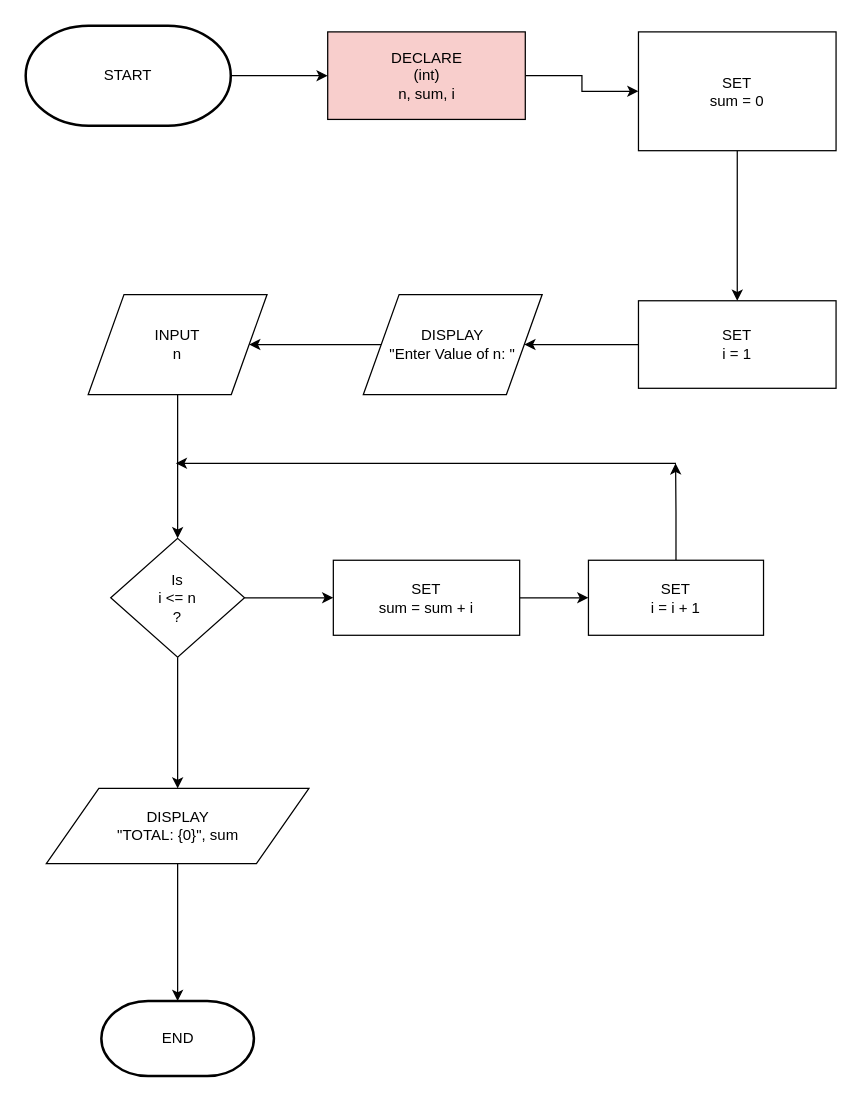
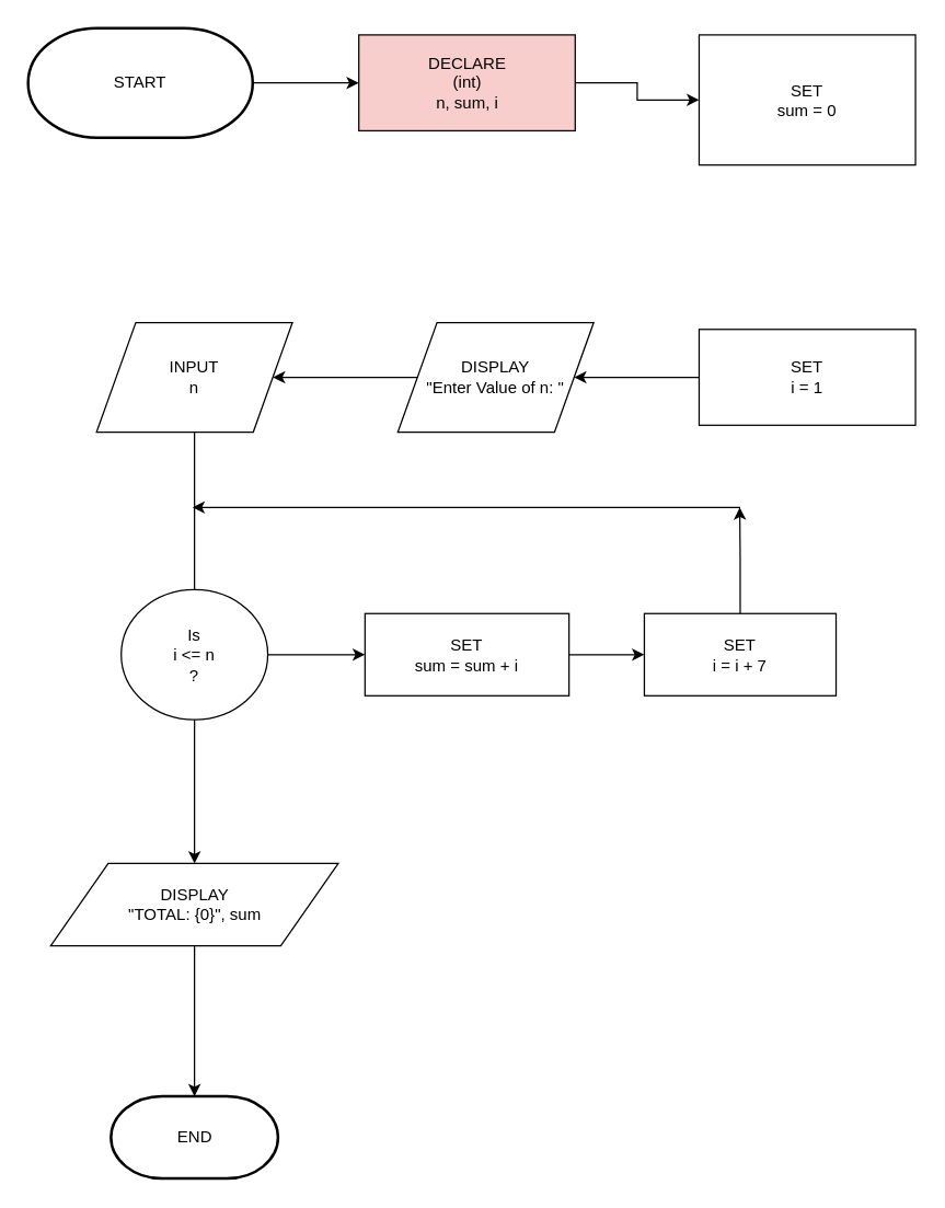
  <mxCell id="0" />
  <mxCell id="1" parent="0" />
  <mxCell id="2" style="edgeStyle=orthogonalEdgeStyle;rounded=0;orthogonalLoop=1;jettySize=auto;html=1;exitX=1;exitY=0.5;exitDx=0;exitDy=0;exitPerimeter=0;entryX=0;entryY=0.5;entryDx=0;entryDy=0;" parent="1" source="3" target="5" edge="1"><mxGeometry relative="1" as="geometry" /></mxCell>
  <mxCell id="3" value="START" style="strokeWidth=2;html=1;shape=mxgraph.flowchart.terminator;whiteSpace=wrap;" parent="1" vertex="1"><mxGeometry x="20" y="20" width="164" height="80" as="geometry" /></mxCell>
  <mxCell id="4" style="edgeStyle=orthogonalEdgeStyle;rounded=0;orthogonalLoop=1;jettySize=auto;html=1;exitX=1;exitY=0.5;exitDx=0;exitDy=0;entryX=0;entryY=0.5;entryDx=0;entryDy=0;" parent="1" source="5" target="7" edge="1"><mxGeometry relative="1" as="geometry" /></mxCell>
  <mxCell id="5" value="DECLARE&lt;br&gt;(int)&lt;br&gt;n, sum, i" style="rounded=0;whiteSpace=wrap;html=1;fillColor=#f8cecc;" parent="1" vertex="1"><mxGeometry x="261.5" y="25" width="158" height="70" as="geometry" /></mxCell>
- <mxCell id="6" style="edgeStyle=orthogonalEdgeStyle;rounded=0;orthogonalLoop=1;jettySize=auto;html=1;exitX=0.5;exitY=1;exitDx=0;exitDy=0;" parent="1" source="7" target="9" edge="1"><mxGeometry relative="1" as="geometry" /></mxCell>
  <mxCell id="7" value="SET&lt;br&gt;sum = 0" style="rounded=0;whiteSpace=wrap;html=1;" parent="1" vertex="1"><mxGeometry x="510" y="25" width="158" height="95" as="geometry" /></mxCell>
  <mxCell id="8" style="edgeStyle=orthogonalEdgeStyle;rounded=0;orthogonalLoop=1;jettySize=auto;html=1;exitX=0;exitY=0.5;exitDx=0;exitDy=0;entryX=1;entryY=0.5;entryDx=0;entryDy=0;" parent="1" source="9" target="11" edge="1"><mxGeometry relative="1" as="geometry" /></mxCell>
  <mxCell id="9" value="SET&lt;br&gt;i = 1" style="rounded=0;whiteSpace=wrap;html=1;" parent="1" vertex="1"><mxGeometry x="510" y="240" width="158" height="70" as="geometry" /></mxCell>
  <mxCell id="10" style="edgeStyle=orthogonalEdgeStyle;rounded=0;orthogonalLoop=1;jettySize=auto;html=1;exitX=0;exitY=0.5;exitDx=0;exitDy=0;entryX=1;entryY=0.5;entryDx=0;entryDy=0;" parent="1" source="11" target="13" edge="1"><mxGeometry relative="1" as="geometry" /></mxCell>
  <mxCell id="11" value="DISPLAY&lt;br&gt;&quot;Enter Value of n: &quot;" style="shape=parallelogram;perimeter=parallelogramPerimeter;whiteSpace=wrap;html=1;" parent="1" vertex="1"><mxGeometry x="290" y="235" width="143" height="80" as="geometry" /></mxCell>
- <mxCell id="12" style="edgeStyle=orthogonalEdgeStyle;rounded=0;orthogonalLoop=1;jettySize=auto;html=1;exitX=0.5;exitY=1;exitDx=0;exitDy=0;" parent="1" source="13" target="16" edge="1"><mxGeometry relative="1" as="geometry" /></mxCell>
+ <mxCell id="12" style="edgeStyle=orthogonalEdgeStyle;rounded=0;orthogonalLoop=1;jettySize=auto;html=1;exitX=0.5;exitY=1;exitDx=0;exitDy=0;endArrow=none;" parent="1" source="13" target="16" edge="1"><mxGeometry relative="1" as="geometry" /></mxCell>
  <mxCell id="13" value="INPUT&lt;br&gt;n" style="shape=parallelogram;perimeter=parallelogramPerimeter;whiteSpace=wrap;html=1;" parent="1" vertex="1"><mxGeometry x="70" y="235" width="143" height="80" as="geometry" /></mxCell>
  <mxCell id="14" style="edgeStyle=orthogonalEdgeStyle;rounded=0;orthogonalLoop=1;jettySize=auto;html=1;" parent="1" source="16" target="18" edge="1"><mxGeometry relative="1" as="geometry" /></mxCell>
  <mxCell id="15" style="edgeStyle=orthogonalEdgeStyle;rounded=0;orthogonalLoop=1;jettySize=auto;html=1;exitX=1;exitY=0.5;exitDx=0;exitDy=0;entryX=0;entryY=0.5;entryDx=0;entryDy=0;" parent="1" source="16" target="20" edge="1"><mxGeometry relative="1" as="geometry" /></mxCell>
- <mxCell id="16" value="Is&lt;br&gt;i &amp;lt;= n&lt;br&gt;?" style="rhombus;whiteSpace=wrap;html=1;" parent="1" vertex="1"><mxGeometry x="88" y="430" width="107" height="95" as="geometry" /></mxCell>
+ <mxCell id="16" value="Is&lt;br&gt;i &amp;lt;= n&lt;br&gt;?" style="ellipse;whiteSpace=wrap;html=1;" parent="1" vertex="1"><mxGeometry x="88" y="430" width="107" height="95" as="geometry" /></mxCell>
  <mxCell id="17" style="edgeStyle=orthogonalEdgeStyle;rounded=0;orthogonalLoop=1;jettySize=auto;html=1;exitX=0.5;exitY=1;exitDx=0;exitDy=0;entryX=0.5;entryY=0;entryDx=0;entryDy=0;entryPerimeter=0;" parent="1" source="18" target="24" edge="1"><mxGeometry relative="1" as="geometry" /></mxCell>
  <mxCell id="18" value="DISPLAY&lt;br&gt;&quot;TOTAL: {0}&quot;, sum" style="shape=parallelogram;perimeter=parallelogramPerimeter;whiteSpace=wrap;html=1;" parent="1" vertex="1"><mxGeometry x="36.5" y="630" width="210" height="60" as="geometry" /></mxCell>
  <mxCell id="19" style="edgeStyle=orthogonalEdgeStyle;rounded=0;orthogonalLoop=1;jettySize=auto;html=1;exitX=1;exitY=0.5;exitDx=0;exitDy=0;entryX=0;entryY=0.5;entryDx=0;entryDy=0;" parent="1" source="20" target="22" edge="1"><mxGeometry relative="1" as="geometry" /></mxCell>
  <mxCell id="20" value="SET &lt;br&gt;sum = sum + i" style="rounded=0;whiteSpace=wrap;html=1;" parent="1" vertex="1"><mxGeometry x="266" y="447.5" width="149" height="60" as="geometry" /></mxCell>
  <mxCell id="21" style="edgeStyle=orthogonalEdgeStyle;rounded=0;orthogonalLoop=1;jettySize=auto;html=1;exitX=0.5;exitY=0;exitDx=0;exitDy=0;" parent="1" source="22" edge="1"><mxGeometry relative="1" as="geometry"><mxPoint x="539.69" y="370" as="targetPoint" /></mxGeometry></mxCell>
- <mxCell id="22" value="SET&lt;br&gt;i = i + 1" style="rounded=0;whiteSpace=wrap;html=1;" parent="1" vertex="1"><mxGeometry x="470" y="447.5" width="140" height="60" as="geometry" /></mxCell>
+ <mxCell id="22" value="SET&lt;br&gt;i = i + 7" style="rounded=0;whiteSpace=wrap;html=1;" parent="1" vertex="1"><mxGeometry x="470" y="447.5" width="140" height="60" as="geometry" /></mxCell>
  <mxCell id="23" value="" style="endArrow=classic;html=1;" parent="1" edge="1"><mxGeometry width="50" height="50" relative="1" as="geometry"><mxPoint x="540" y="370" as="sourcePoint" /><mxPoint x="140" y="370" as="targetPoint" /></mxGeometry></mxCell>
  <mxCell id="24" value="END" style="strokeWidth=2;html=1;shape=mxgraph.flowchart.terminator;whiteSpace=wrap;" parent="1" vertex="1"><mxGeometry x="80.5" y="800" width="122" height="60" as="geometry" /></mxCell>
